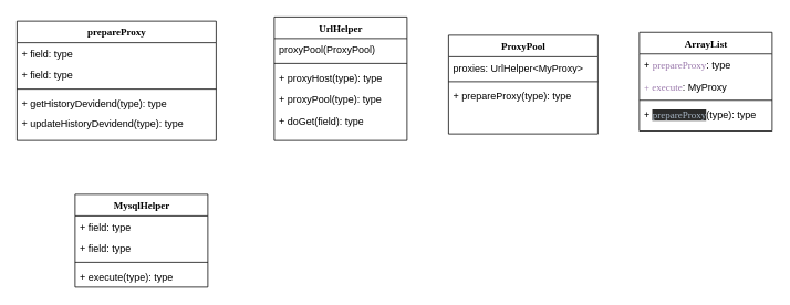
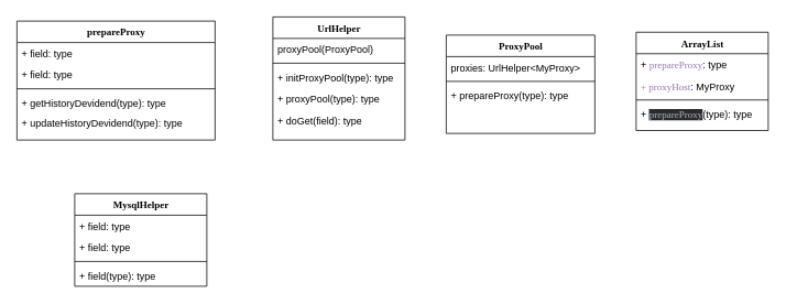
  <mxCell id="0" />
  <mxCell id="1" parent="0" />
  <mxCell id="2" value="UrlHelper" style="swimlane;html=1;fontStyle=1;align=center;verticalAlign=top;childLayout=stackLayout;horizontal=1;startSize=26;horizontalStack=0;resizeParent=1;resizeLast=0;collapsible=1;marginBottom=0;swimlaneFillColor=#ffffff;rounded=0;shadow=0;comic=0;labelBackgroundColor=none;strokeColor=#000000;strokeWidth=1;fillColor=none;fontFamily=Verdana;fontSize=12;fontColor=#000000;" parent="1" vertex="1"><mxGeometry x="330" y="20" width="160" height="149" as="geometry" /></mxCell>
  <mxCell id="3" value="proxyPool(ProxyPool)" style="text;html=1;strokeColor=none;fillColor=none;align=left;verticalAlign=top;spacingLeft=4;spacingRight=4;whiteSpace=wrap;overflow=hidden;rotatable=0;points=[[0,0.5],[1,0.5]];portConstraint=eastwest;" parent="2" vertex="1"><mxGeometry y="26" width="160" height="26" as="geometry" /></mxCell>
  <mxCell id="4" value="" style="line;html=1;strokeWidth=1;fillColor=none;align=left;verticalAlign=middle;spacingTop=-1;spacingLeft=3;spacingRight=3;rotatable=0;labelPosition=right;points=[];portConstraint=eastwest;" parent="2" vertex="1"><mxGeometry y="52" width="160" height="8" as="geometry" /></mxCell>
- <mxCell id="5" value="+ proxyHost(&lt;span&gt;type): type&lt;/span&gt;&lt;br&gt;" style="text;html=1;strokeColor=none;fillColor=none;align=left;verticalAlign=top;spacingLeft=4;spacingRight=4;whiteSpace=wrap;overflow=hidden;rotatable=0;points=[[0,0.5],[1,0.5]];portConstraint=eastwest;" parent="2" vertex="1"><mxGeometry y="60" width="160" height="26" as="geometry" /></mxCell>
+ <mxCell id="5" value="+ initProxyPool(&lt;span&gt;type): type&lt;/span&gt;&lt;br&gt;" style="text;html=1;strokeColor=none;fillColor=none;align=left;verticalAlign=top;spacingLeft=4;spacingRight=4;whiteSpace=wrap;overflow=hidden;rotatable=0;points=[[0,0.5],[1,0.5]];portConstraint=eastwest;" parent="2" vertex="1"><mxGeometry y="60" width="160" height="26" as="geometry" /></mxCell>
  <mxCell id="6" value="+ proxyPool(type): type" style="text;html=1;strokeColor=none;fillColor=none;align=left;verticalAlign=top;spacingLeft=4;spacingRight=4;whiteSpace=wrap;overflow=hidden;rotatable=0;points=[[0,0.5],[1,0.5]];portConstraint=eastwest;" vertex="1" parent="2"><mxGeometry y="86" width="160" height="26" as="geometry" /></mxCell>
  <mxCell id="7" value="+ doGet(field): type" style="text;html=1;strokeColor=none;fillColor=none;align=left;verticalAlign=top;spacingLeft=4;spacingRight=4;whiteSpace=wrap;overflow=hidden;rotatable=0;points=[[0,0.5],[1,0.5]];portConstraint=eastwest;" vertex="1" parent="2"><mxGeometry y="112" width="160" height="26" as="geometry" /></mxCell>
  <mxCell id="8" value="MysqlHelper" style="swimlane;html=1;fontStyle=1;align=center;verticalAlign=top;childLayout=stackLayout;horizontal=1;startSize=26;horizontalStack=0;resizeParent=1;resizeLast=0;collapsible=1;marginBottom=0;swimlaneFillColor=#ffffff;rounded=0;shadow=0;comic=0;labelBackgroundColor=none;strokeColor=#000000;strokeWidth=1;fillColor=none;fontFamily=Verdana;fontSize=12;fontColor=#000000;" parent="1" vertex="1"><mxGeometry x="90" y="234" width="160" height="112" as="geometry" /></mxCell>
  <mxCell id="9" value="+ field: type" style="text;html=1;strokeColor=none;fillColor=none;align=left;verticalAlign=top;spacingLeft=4;spacingRight=4;whiteSpace=wrap;overflow=hidden;rotatable=0;points=[[0,0.5],[1,0.5]];portConstraint=eastwest;" parent="8" vertex="1"><mxGeometry y="26" width="160" height="26" as="geometry" /></mxCell>
  <mxCell id="10" value="+ field: type" style="text;html=1;strokeColor=none;fillColor=none;align=left;verticalAlign=top;spacingLeft=4;spacingRight=4;whiteSpace=wrap;overflow=hidden;rotatable=0;points=[[0,0.5],[1,0.5]];portConstraint=eastwest;" parent="8" vertex="1"><mxGeometry y="52" width="160" height="26" as="geometry" /></mxCell>
  <mxCell id="11" value="" style="line;html=1;strokeWidth=1;fillColor=none;align=left;verticalAlign=middle;spacingTop=-1;spacingLeft=3;spacingRight=3;rotatable=0;labelPosition=right;points=[];portConstraint=eastwest;" parent="8" vertex="1"><mxGeometry y="78" width="160" height="8" as="geometry" /></mxCell>
- <mxCell id="12" value="+ execute(type): type" style="text;html=1;strokeColor=none;fillColor=none;align=left;verticalAlign=top;spacingLeft=4;spacingRight=4;whiteSpace=wrap;overflow=hidden;rotatable=0;points=[[0,0.5],[1,0.5]];portConstraint=eastwest;" parent="8" vertex="1"><mxGeometry y="86" width="160" height="26" as="geometry" /></mxCell>
+ <mxCell id="12" value="+ field(type): type" style="text;html=1;strokeColor=none;fillColor=none;align=left;verticalAlign=top;spacingLeft=4;spacingRight=4;whiteSpace=wrap;overflow=hidden;rotatable=0;points=[[0,0.5],[1,0.5]];portConstraint=eastwest;" parent="8" vertex="1"><mxGeometry y="86" width="160" height="26" as="geometry" /></mxCell>
  <mxCell id="13" value="prepareProxy" style="swimlane;html=1;fontStyle=1;align=center;verticalAlign=top;childLayout=stackLayout;horizontal=1;startSize=26;horizontalStack=0;resizeParent=1;resizeLast=0;collapsible=1;marginBottom=0;swimlaneFillColor=#ffffff;rounded=0;shadow=0;comic=0;labelBackgroundColor=none;strokeColor=#000000;strokeWidth=1;fillColor=none;fontFamily=Verdana;fontSize=12;fontColor=#000000;" vertex="1" parent="1"><mxGeometry x="20" y="25" width="240" height="144" as="geometry" /></mxCell>
  <mxCell id="14" value="+ field: type" style="text;html=1;strokeColor=none;fillColor=none;align=left;verticalAlign=top;spacingLeft=4;spacingRight=4;whiteSpace=wrap;overflow=hidden;rotatable=0;points=[[0,0.5],[1,0.5]];portConstraint=eastwest;" vertex="1" parent="13"><mxGeometry y="26" width="240" height="26" as="geometry" /></mxCell>
  <mxCell id="15" value="+ field: type" style="text;html=1;strokeColor=none;fillColor=none;align=left;verticalAlign=top;spacingLeft=4;spacingRight=4;whiteSpace=wrap;overflow=hidden;rotatable=0;points=[[0,0.5],[1,0.5]];portConstraint=eastwest;" vertex="1" parent="13"><mxGeometry y="52" width="240" height="26" as="geometry" /></mxCell>
  <mxCell id="16" value="" style="line;html=1;strokeWidth=1;fillColor=none;align=left;verticalAlign=middle;spacingTop=-1;spacingLeft=3;spacingRight=3;rotatable=0;labelPosition=right;points=[];portConstraint=eastwest;" vertex="1" parent="13"><mxGeometry y="78" width="240" height="8" as="geometry" /></mxCell>
  <mxCell id="17" value="+ getHistoryDevidend(type): type" style="text;html=1;strokeColor=none;fillColor=none;align=left;verticalAlign=top;spacingLeft=4;spacingRight=4;whiteSpace=wrap;overflow=hidden;rotatable=0;points=[[0,0.5],[1,0.5]];portConstraint=eastwest;" vertex="1" parent="13"><mxGeometry y="86" width="240" height="24" as="geometry" /></mxCell>
  <mxCell id="18" value="+ updateHistoryDevidend(type): type" style="text;html=1;strokeColor=none;fillColor=none;align=left;verticalAlign=top;spacingLeft=4;spacingRight=4;whiteSpace=wrap;overflow=hidden;rotatable=0;points=[[0,0.5],[1,0.5]];portConstraint=eastwest;" vertex="1" parent="13"><mxGeometry y="110" width="240" height="24" as="geometry" /></mxCell>
  <mxCell id="19" value="ProxyPool" style="swimlane;html=1;fontStyle=1;align=center;verticalAlign=top;childLayout=stackLayout;horizontal=1;startSize=26;horizontalStack=0;resizeParent=1;resizeLast=0;collapsible=1;marginBottom=0;swimlaneFillColor=#ffffff;rounded=0;shadow=0;comic=0;labelBackgroundColor=none;strokeColor=#000000;strokeWidth=1;fillColor=none;fontFamily=Verdana;fontSize=12;fontColor=#000000;" vertex="1" parent="1"><mxGeometry x="540" y="42" width="180" height="119" as="geometry" /></mxCell>
  <mxCell id="20" value="proxies: UrlHelper&amp;lt;MyProxy&amp;gt;" style="text;html=1;strokeColor=none;fillColor=none;align=left;verticalAlign=top;spacingLeft=4;spacingRight=4;whiteSpace=wrap;overflow=hidden;rotatable=0;points=[[0,0.5],[1,0.5]];portConstraint=eastwest;" vertex="1" parent="19"><mxGeometry y="26" width="180" height="26" as="geometry" /></mxCell>
  <mxCell id="21" value="" style="line;html=1;strokeWidth=1;fillColor=none;align=left;verticalAlign=middle;spacingTop=-1;spacingLeft=3;spacingRight=3;rotatable=0;labelPosition=right;points=[];portConstraint=eastwest;" vertex="1" parent="19"><mxGeometry y="52" width="180" height="8" as="geometry" /></mxCell>
  <mxCell id="22" value="+ prepareProxy(&lt;span&gt;type): type&lt;/span&gt;&lt;br&gt;" style="text;html=1;strokeColor=none;fillColor=none;align=left;verticalAlign=top;spacingLeft=4;spacingRight=4;whiteSpace=wrap;overflow=hidden;rotatable=0;points=[[0,0.5],[1,0.5]];portConstraint=eastwest;" vertex="1" parent="19"><mxGeometry y="60" width="180" height="26" as="geometry" /></mxCell>
  <mxCell id="23" value="ArrayList" style="swimlane;html=1;fontStyle=1;align=center;verticalAlign=top;childLayout=stackLayout;horizontal=1;startSize=26;horizontalStack=0;resizeParent=1;resizeLast=0;collapsible=1;marginBottom=0;swimlaneFillColor=#ffffff;rounded=0;shadow=0;comic=0;labelBackgroundColor=none;strokeColor=#000000;strokeWidth=1;fillColor=none;fontFamily=Verdana;fontSize=12;fontColor=#000000;" vertex="1" parent="1"><mxGeometry x="770" y="38.5" width="160" height="119" as="geometry" /></mxCell>
  <mxCell id="24" value="+&amp;nbsp;&lt;span style=&quot;color: rgb(152 , 118 , 170) ; font-family: &amp;#34;source code pro&amp;#34; ; font-size: 9pt ; background-color: rgb(255 , 255 , 255)&quot;&gt;prepareProxy&lt;/span&gt;&lt;span&gt;: type&lt;/span&gt;&lt;br&gt;" style="text;html=1;strokeColor=none;fillColor=none;align=left;verticalAlign=top;spacingLeft=4;spacingRight=4;whiteSpace=wrap;overflow=hidden;rotatable=0;points=[[0,0.5],[1,0.5]];portConstraint=eastwest;" vertex="1" parent="23"><mxGeometry y="26" width="160" height="26" as="geometry" /></mxCell>
- <mxCell id="25" value="&lt;span style=&quot;background-color: rgb(255 , 255 , 255)&quot;&gt;&lt;span style=&quot;color: rgb(152 , 118 , 170) ; font-family: &amp;#34;source code pro&amp;#34; ; font-size: 9pt&quot;&gt;+ execute&lt;/span&gt;: MyProxy&lt;/span&gt;" style="text;html=1;strokeColor=none;fillColor=none;align=left;verticalAlign=top;spacingLeft=4;spacingRight=4;whiteSpace=wrap;overflow=hidden;rotatable=0;points=[[0,0.5],[1,0.5]];portConstraint=eastwest;" vertex="1" parent="23"><mxGeometry y="52" width="160" height="26" as="geometry" /></mxCell>
+ <mxCell id="25" value="&lt;span style=&quot;background-color: rgb(255 , 255 , 255)&quot;&gt;&lt;span style=&quot;color: rgb(152 , 118 , 170) ; font-family: &amp;#34;source code pro&amp;#34; ; font-size: 9pt&quot;&gt;+ proxyHost&lt;/span&gt;: MyProxy&lt;/span&gt;" style="text;html=1;strokeColor=none;fillColor=none;align=left;verticalAlign=top;spacingLeft=4;spacingRight=4;whiteSpace=wrap;overflow=hidden;rotatable=0;points=[[0,0.5],[1,0.5]];portConstraint=eastwest;" vertex="1" parent="23"><mxGeometry y="52" width="160" height="26" as="geometry" /></mxCell>
  <mxCell id="26" value="" style="line;html=1;strokeWidth=1;fillColor=none;align=left;verticalAlign=middle;spacingTop=-1;spacingLeft=3;spacingRight=3;rotatable=0;labelPosition=right;points=[];portConstraint=eastwest;" vertex="1" parent="23"><mxGeometry y="78" width="160" height="8" as="geometry" /></mxCell>
  <mxCell id="27" value="+&amp;nbsp;&lt;span style=&quot;background-color: rgb(43 , 43 , 43) ; color: rgb(169 , 183 , 198) ; font-family: &amp;#34;source code pro&amp;#34; ; font-size: 9pt&quot;&gt;prepareProxy&lt;/span&gt;&lt;span&gt;(type): type&lt;/span&gt;&lt;br&gt;" style="text;html=1;strokeColor=none;fillColor=none;align=left;verticalAlign=top;spacingLeft=4;spacingRight=4;whiteSpace=wrap;overflow=hidden;rotatable=0;points=[[0,0.5],[1,0.5]];portConstraint=eastwest;" vertex="1" parent="23"><mxGeometry y="86" width="160" height="26" as="geometry" /></mxCell>
